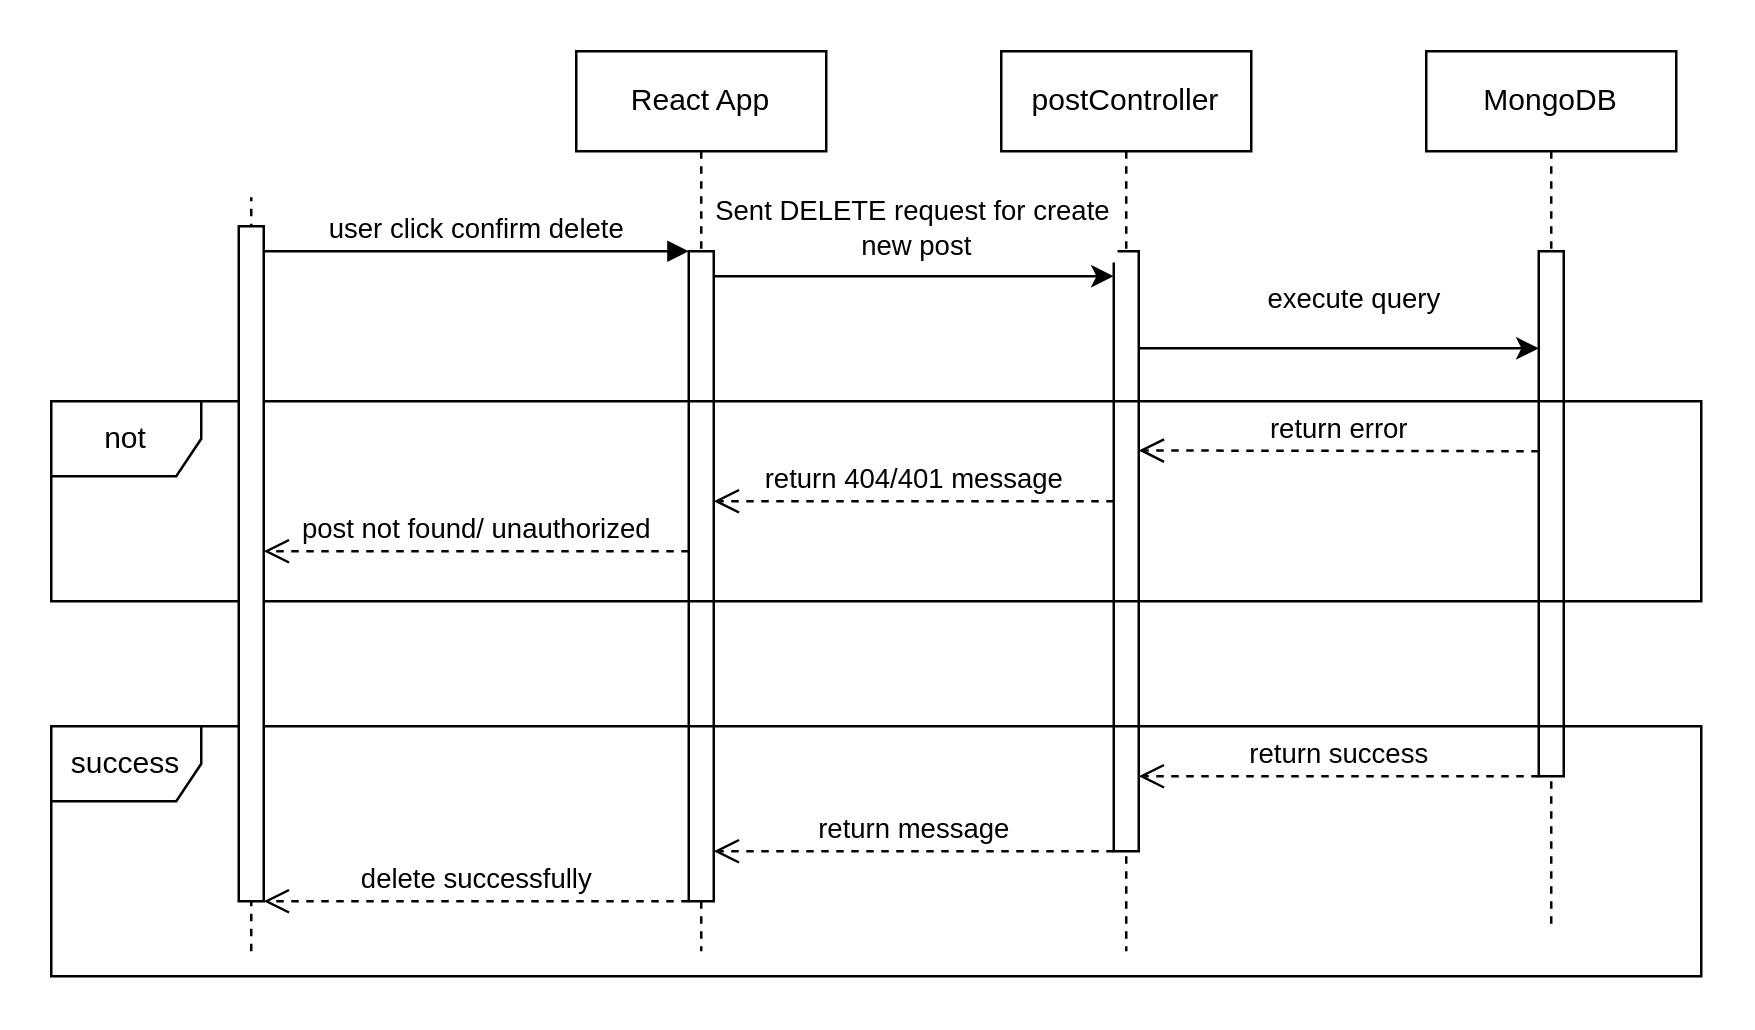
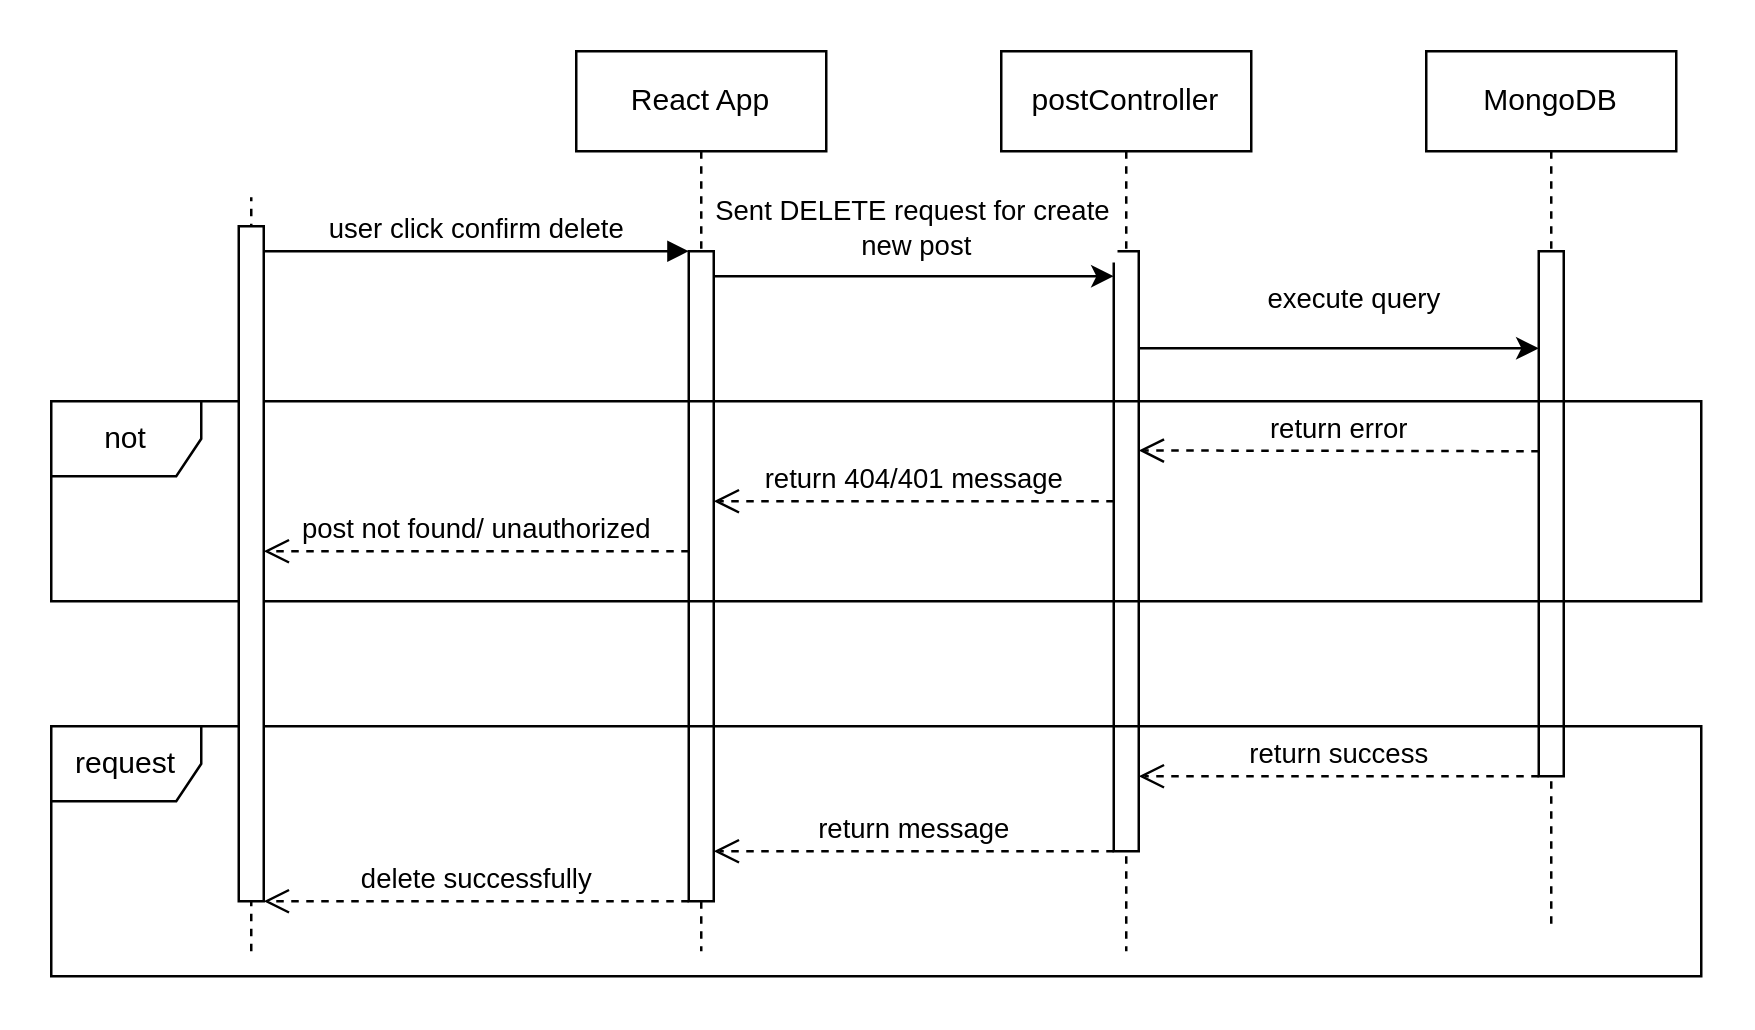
  <mxCell id="0" />
  <mxCell id="1" parent="0" />
  <mxCell id="2" value="React App" style="shape=umlLifeline;perimeter=lifelinePerimeter;whiteSpace=wrap;html=1;container=0;dropTarget=0;collapsible=0;recursiveResize=0;outlineConnect=0;portConstraint=eastwest;newEdgeStyle={&quot;edgeStyle&quot;:&quot;elbowEdgeStyle&quot;,&quot;elbow&quot;:&quot;vertical&quot;,&quot;curved&quot;:0,&quot;rounded&quot;:0};" parent="1" vertex="1"><mxGeometry x="230" y="20" width="100" height="360" as="geometry" /></mxCell>
  <mxCell id="3" value="" style="html=1;points=[];perimeter=orthogonalPerimeter;outlineConnect=0;targetShapes=umlLifeline;portConstraint=eastwest;newEdgeStyle={&quot;edgeStyle&quot;:&quot;elbowEdgeStyle&quot;,&quot;elbow&quot;:&quot;vertical&quot;,&quot;curved&quot;:0,&quot;rounded&quot;:0};" parent="2" vertex="1"><mxGeometry x="45" y="80" width="10" height="260" as="geometry" /></mxCell>
  <mxCell id="4" value="user click confirm delete" style="html=1;verticalAlign=bottom;endArrow=block;edgeStyle=elbowEdgeStyle;elbow=vertical;curved=0;rounded=0;" parent="1" source="23" target="3" edge="1"><mxGeometry relative="1" as="geometry"><mxPoint x="205" y="110" as="sourcePoint" /><Array as="points"><mxPoint x="190" y="100" /></Array><mxPoint as="offset" /></mxGeometry></mxCell>
  <mxCell id="5" value="postController" style="shape=umlLifeline;perimeter=lifelinePerimeter;whiteSpace=wrap;html=1;container=0;dropTarget=0;collapsible=0;recursiveResize=0;outlineConnect=0;portConstraint=eastwest;newEdgeStyle={&quot;edgeStyle&quot;:&quot;elbowEdgeStyle&quot;,&quot;elbow&quot;:&quot;vertical&quot;,&quot;curved&quot;:0,&quot;rounded&quot;:0};" parent="1" vertex="1"><mxGeometry x="400" y="20" width="100" height="360" as="geometry" /></mxCell>
  <mxCell id="6" value="" style="html=1;points=[];perimeter=orthogonalPerimeter;outlineConnect=0;targetShapes=umlLifeline;portConstraint=eastwest;newEdgeStyle={&quot;edgeStyle&quot;:&quot;elbowEdgeStyle&quot;,&quot;elbow&quot;:&quot;vertical&quot;,&quot;curved&quot;:0,&quot;rounded&quot;:0};" parent="5" vertex="1"><mxGeometry x="45" y="80" width="10" height="240" as="geometry" /></mxCell>
  <mxCell id="7" value="MongoDB" style="shape=umlLifeline;perimeter=lifelinePerimeter;whiteSpace=wrap;html=1;container=0;dropTarget=0;collapsible=0;recursiveResize=0;outlineConnect=0;portConstraint=eastwest;newEdgeStyle={&quot;edgeStyle&quot;:&quot;elbowEdgeStyle&quot;,&quot;elbow&quot;:&quot;vertical&quot;,&quot;curved&quot;:0,&quot;rounded&quot;:0};" parent="1" vertex="1"><mxGeometry x="570" y="20" width="100" height="350" as="geometry" /></mxCell>
  <mxCell id="8" value="" style="html=1;points=[];perimeter=orthogonalPerimeter;outlineConnect=0;targetShapes=umlLifeline;portConstraint=eastwest;newEdgeStyle={&quot;edgeStyle&quot;:&quot;elbowEdgeStyle&quot;,&quot;elbow&quot;:&quot;vertical&quot;,&quot;curved&quot;:0,&quot;rounded&quot;:0};" parent="7" vertex="1"><mxGeometry x="45" y="80" width="10" height="210" as="geometry" /></mxCell>
  <mxCell id="9" value="" style="endArrow=classic;html=1;rounded=0;" parent="1" edge="1"><mxGeometry relative="1" as="geometry"><mxPoint x="285" y="110" as="sourcePoint" /><mxPoint x="445" y="110" as="targetPoint" /></mxGeometry></mxCell>
  <mxCell id="10" value="Sent DELETE request for create&amp;nbsp;&lt;div&gt;new post&lt;/div&gt;" style="edgeLabel;resizable=0;html=1;;align=center;verticalAlign=middle;" parent="9" connectable="0" vertex="1"><mxGeometry relative="1" as="geometry"><mxPoint y="-20" as="offset" /></mxGeometry></mxCell>
  <mxCell id="11" value="" style="endArrow=classic;html=1;rounded=0;" parent="1" edge="1"><mxGeometry relative="1" as="geometry"><mxPoint x="455" y="138.82" as="sourcePoint" /><mxPoint x="615" y="138.82" as="targetPoint" /></mxGeometry></mxCell>
  <mxCell id="12" value="execute query" style="edgeLabel;resizable=0;html=1;;align=center;verticalAlign=middle;" parent="11" connectable="0" vertex="1"><mxGeometry relative="1" as="geometry"><mxPoint x="5" y="-20" as="offset" /></mxGeometry></mxCell>
  <mxCell id="13" value="post not found/ unauthorized" style="html=1;verticalAlign=bottom;endArrow=open;dashed=1;endSize=8;edgeStyle=elbowEdgeStyle;elbow=horizontal;curved=0;rounded=0;" parent="1" edge="1"><mxGeometry x="0.003" relative="1" as="geometry"><mxPoint x="105" y="220" as="targetPoint" /><Array as="points"><mxPoint x="200" y="220" /></Array><mxPoint x="275" y="220" as="sourcePoint" /><mxPoint as="offset" /></mxGeometry></mxCell>
  <mxCell id="14" value="return error" style="html=1;verticalAlign=bottom;endArrow=open;dashed=1;endSize=8;edgeStyle=elbowEdgeStyle;elbow=vertical;curved=0;rounded=0;" parent="1" edge="1"><mxGeometry x="-0.004" relative="1" as="geometry"><mxPoint x="455" y="180" as="targetPoint" /><Array as="points"><mxPoint x="530" y="179.69" /></Array><mxPoint x="615" y="180" as="sourcePoint" /><mxPoint as="offset" /></mxGeometry></mxCell>
  <mxCell id="15" value="return 404/401 message" style="html=1;verticalAlign=bottom;endArrow=open;dashed=1;endSize=8;edgeStyle=elbowEdgeStyle;elbow=horizontal;curved=0;rounded=0;" parent="1" edge="1"><mxGeometry relative="1" as="geometry"><mxPoint x="285" y="200" as="targetPoint" /><Array as="points"><mxPoint x="285" y="200" /></Array><mxPoint x="445" y="200" as="sourcePoint" /><mxPoint as="offset" /></mxGeometry></mxCell>
  <mxCell id="16" value="not" style="shape=umlFrame;whiteSpace=wrap;html=1;pointerEvents=0;" parent="1" vertex="1"><mxGeometry x="20" y="160" width="660" height="80" as="geometry" /></mxCell>
- <mxCell id="17" value="success" style="shape=umlFrame;whiteSpace=wrap;html=1;pointerEvents=0;" parent="1" vertex="1"><mxGeometry x="20" y="290" width="660" height="100" as="geometry" /></mxCell>
+ <mxCell id="17" value="request" style="shape=umlFrame;whiteSpace=wrap;html=1;pointerEvents=0;" parent="1" vertex="1"><mxGeometry x="20" y="290" width="660" height="100" as="geometry" /></mxCell>
  <mxCell id="18" value="return success" style="html=1;verticalAlign=bottom;endArrow=open;dashed=1;endSize=8;edgeStyle=elbowEdgeStyle;elbow=vertical;curved=0;rounded=0;" parent="1" edge="1"><mxGeometry relative="1" as="geometry"><mxPoint x="455" y="310" as="targetPoint" /><Array as="points"><mxPoint x="550" y="310" /></Array><mxPoint x="615" y="310" as="sourcePoint" /><mxPoint as="offset" /></mxGeometry></mxCell>
  <mxCell id="19" value="return message" style="html=1;verticalAlign=bottom;endArrow=open;dashed=1;endSize=8;edgeStyle=elbowEdgeStyle;elbow=vertical;curved=0;rounded=0;" parent="1" edge="1"><mxGeometry relative="1" as="geometry"><mxPoint x="285" y="340" as="targetPoint" /><Array as="points"><mxPoint x="330" y="340" /><mxPoint x="290" y="340" /></Array><mxPoint x="445" y="340" as="sourcePoint" /><mxPoint as="offset" /></mxGeometry></mxCell>
  <mxCell id="20" value="delete successfully" style="html=1;verticalAlign=bottom;endArrow=open;dashed=1;endSize=8;edgeStyle=elbowEdgeStyle;elbow=vertical;curved=0;rounded=0;" parent="1" edge="1"><mxGeometry x="0.003" relative="1" as="geometry"><mxPoint x="105" y="360" as="targetPoint" /><Array as="points"><mxPoint x="130" y="360" /></Array><mxPoint x="275" y="360" as="sourcePoint" /><mxPoint as="offset" /></mxGeometry></mxCell>
  <mxCell id="21" value="" style="group" vertex="1" connectable="0" parent="1"><mxGeometry x="91" y="20" width="18" height="360" as="geometry" /></mxCell>
  <mxCell id="22" value="" style="endArrow=none;dashed=1;html=1;rounded=0;" edge="1" parent="21"><mxGeometry width="50" height="50" relative="1" as="geometry"><mxPoint x="9" y="360" as="sourcePoint" /><mxPoint x="9" y="58.378" as="targetPoint" /></mxGeometry></mxCell>
  <mxCell id="23" value="" style="html=1;points=[];perimeter=orthogonalPerimeter;outlineConnect=0;targetShapes=umlLifeline;portConstraint=eastwest;newEdgeStyle={&quot;edgeStyle&quot;:&quot;elbowEdgeStyle&quot;,&quot;elbow&quot;:&quot;vertical&quot;,&quot;curved&quot;:0,&quot;rounded&quot;:0};" parent="1" vertex="1"><mxGeometry x="95" y="90" width="10" height="270" as="geometry" /></mxCell>
